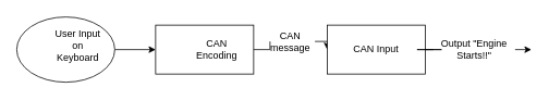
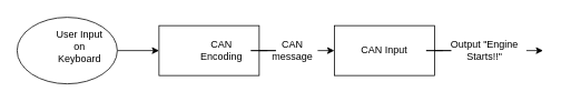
  <mxCell id="0" />
  <mxCell id="1" parent="0" />
- <mxCell id="2" value="CAN message" style="text;html=1;strokeColor=none;fillColor=none;align=center;verticalAlign=middle;whiteSpace=wrap;rounded=0;" parent="1" vertex="1"><mxGeometry x="325" y="35" width="60" height="30" as="geometry" /></mxCell>
+ <mxCell id="2" value="CAN message" style="text;html=1;strokeColor=none;fillColor=none;align=center;verticalAlign=middle;whiteSpace=wrap;rounded=0;" parent="1" vertex="1"><mxGeometry x="320" y="45" width="60" height="30" as="geometry" /></mxCell>
  <mxCell id="3" style="edgeStyle=orthogonalEdgeStyle;rounded=0;orthogonalLoop=1;jettySize=auto;html=1;exitX=1;exitY=0.5;exitDx=0;exitDy=0;entryX=0;entryY=0.5;entryDx=0;entryDy=0;" parent="1" source="4" target="7" edge="1"><mxGeometry relative="1" as="geometry" /></mxCell>
  <mxCell id="4" value="" style="ellipse;whiteSpace=wrap;html=1;" parent="1" vertex="1"><mxGeometry x="20" y="20" width="120" height="80" as="geometry" /></mxCell>
  <mxCell id="5" value="User Input on Keyboard" style="text;html=1;strokeColor=none;fillColor=none;align=center;verticalAlign=middle;whiteSpace=wrap;rounded=0;" parent="1" vertex="1"><mxGeometry x="65" y="40" width="60" height="30" as="geometry" /></mxCell>
  <mxCell id="6" style="edgeStyle=orthogonalEdgeStyle;rounded=0;orthogonalLoop=1;jettySize=auto;html=1;exitX=1;exitY=0.5;exitDx=0;exitDy=0;startArrow=none;" parent="1" source="2" edge="1"><mxGeometry relative="1" as="geometry"><mxPoint x="400" y="60" as="targetPoint" /></mxGeometry></mxCell>
  <mxCell id="7" value="" style="rounded=0;whiteSpace=wrap;html=1;" parent="1" vertex="1"><mxGeometry x="190" y="30" width="120" height="60" as="geometry" /></mxCell>
  <mxCell id="8" value="CAN Encoding" style="text;html=1;strokeColor=none;fillColor=none;align=center;verticalAlign=middle;whiteSpace=wrap;rounded=0;" parent="1" vertex="1"><mxGeometry x="235" y="45" width="60" height="30" as="geometry" /></mxCell>
  <mxCell id="9" style="edgeStyle=orthogonalEdgeStyle;rounded=0;orthogonalLoop=1;jettySize=auto;html=1;exitX=1;exitY=0.5;exitDx=0;exitDy=0;startArrow=none;" parent="1" source="13" edge="1"><mxGeometry relative="1" as="geometry"><mxPoint x="650" y="60" as="targetPoint" /></mxGeometry></mxCell>
  <mxCell id="10" value="" style="rounded=0;whiteSpace=wrap;html=1;" parent="1" vertex="1"><mxGeometry x="400" y="30" width="120" height="60" as="geometry" /></mxCell>
  <mxCell id="11" value="CAN Input" style="text;html=1;strokeColor=none;fillColor=none;align=center;verticalAlign=middle;whiteSpace=wrap;rounded=0;" parent="1" vertex="1"><mxGeometry x="430" y="45" width="60" height="30" as="geometry" /></mxCell>
  <mxCell id="12" value="" style="edgeStyle=orthogonalEdgeStyle;rounded=0;orthogonalLoop=1;jettySize=auto;html=1;exitX=1;exitY=0.5;exitDx=0;exitDy=0;endArrow=none;" parent="1" source="7" target="2" edge="1"><mxGeometry relative="1" as="geometry"><mxPoint x="310" y="60" as="sourcePoint" /><mxPoint x="400" y="60" as="targetPoint" /></mxGeometry></mxCell>
  <mxCell id="13" value="Output &quot;Engine Starts!!&quot;" style="text;html=1;strokeColor=none;fillColor=none;align=center;verticalAlign=middle;whiteSpace=wrap;rounded=0;" parent="1" vertex="1"><mxGeometry x="530" y="45" width="100" height="30" as="geometry" /></mxCell>
  <mxCell id="14" value="" style="edgeStyle=orthogonalEdgeStyle;rounded=0;orthogonalLoop=1;jettySize=auto;html=1;exitX=1;exitY=0.5;exitDx=0;exitDy=0;endArrow=none;" parent="1" source="10" target="13" edge="1"><mxGeometry relative="1" as="geometry"><mxPoint x="650" y="60" as="targetPoint" /><mxPoint x="520" y="60" as="sourcePoint" /></mxGeometry></mxCell>
